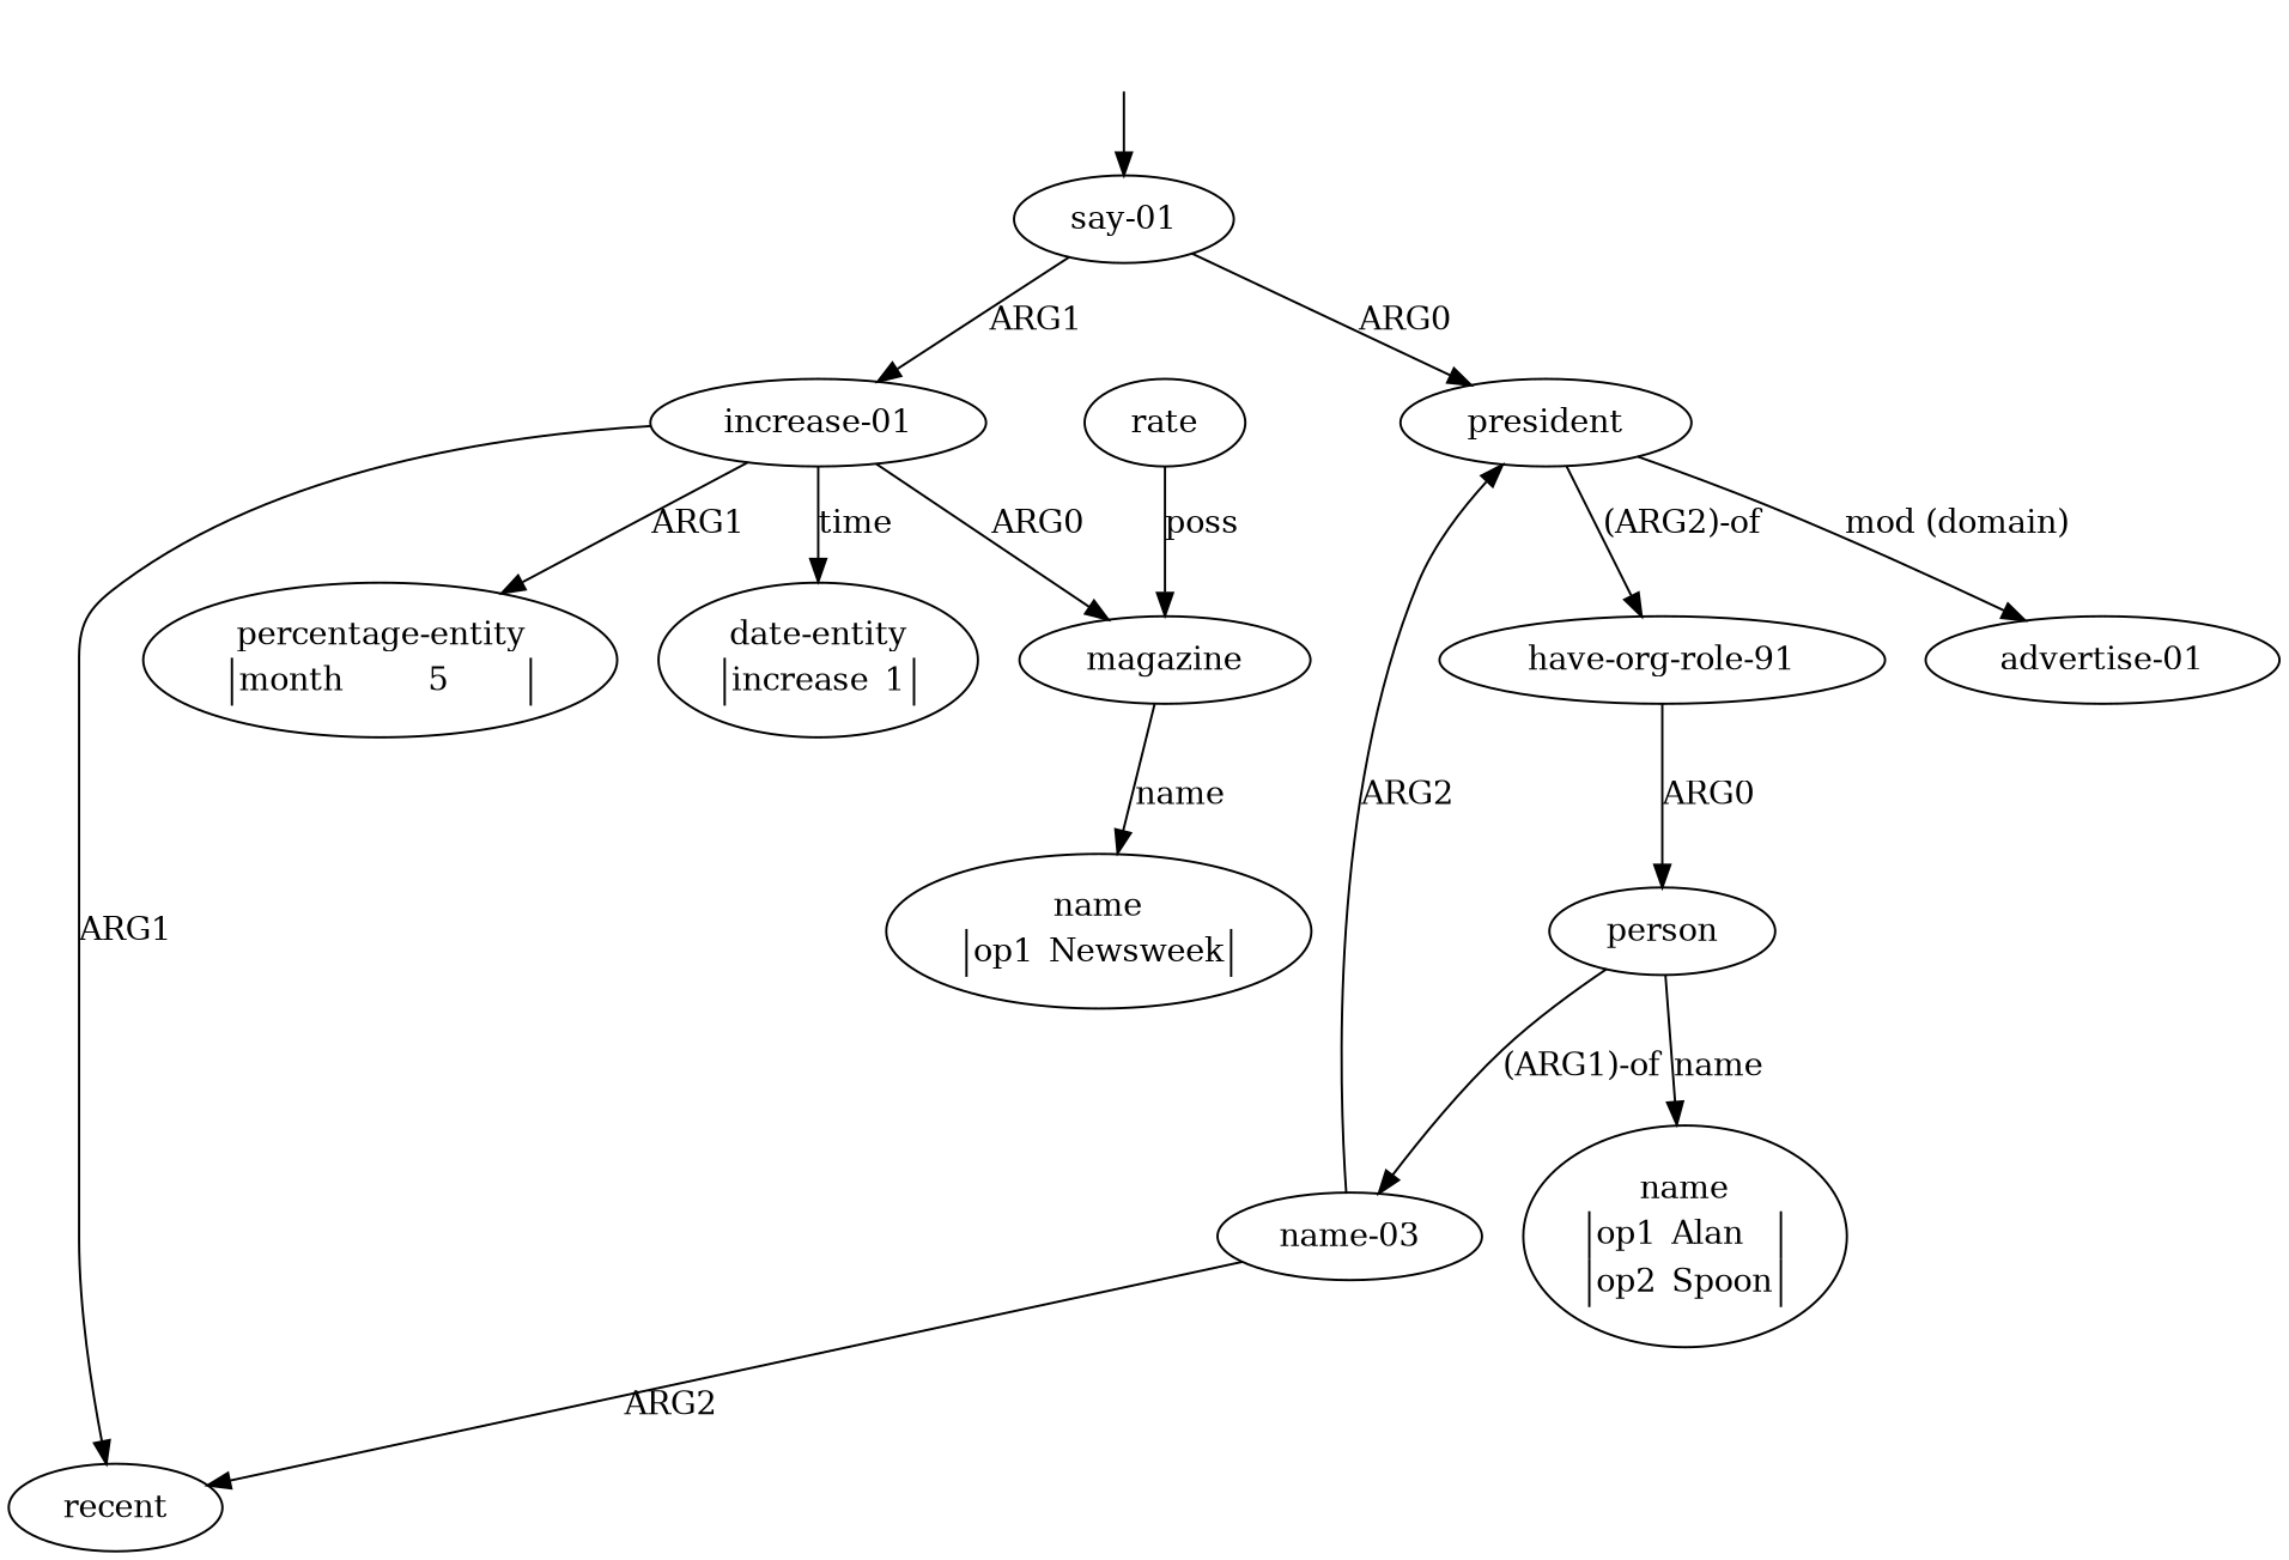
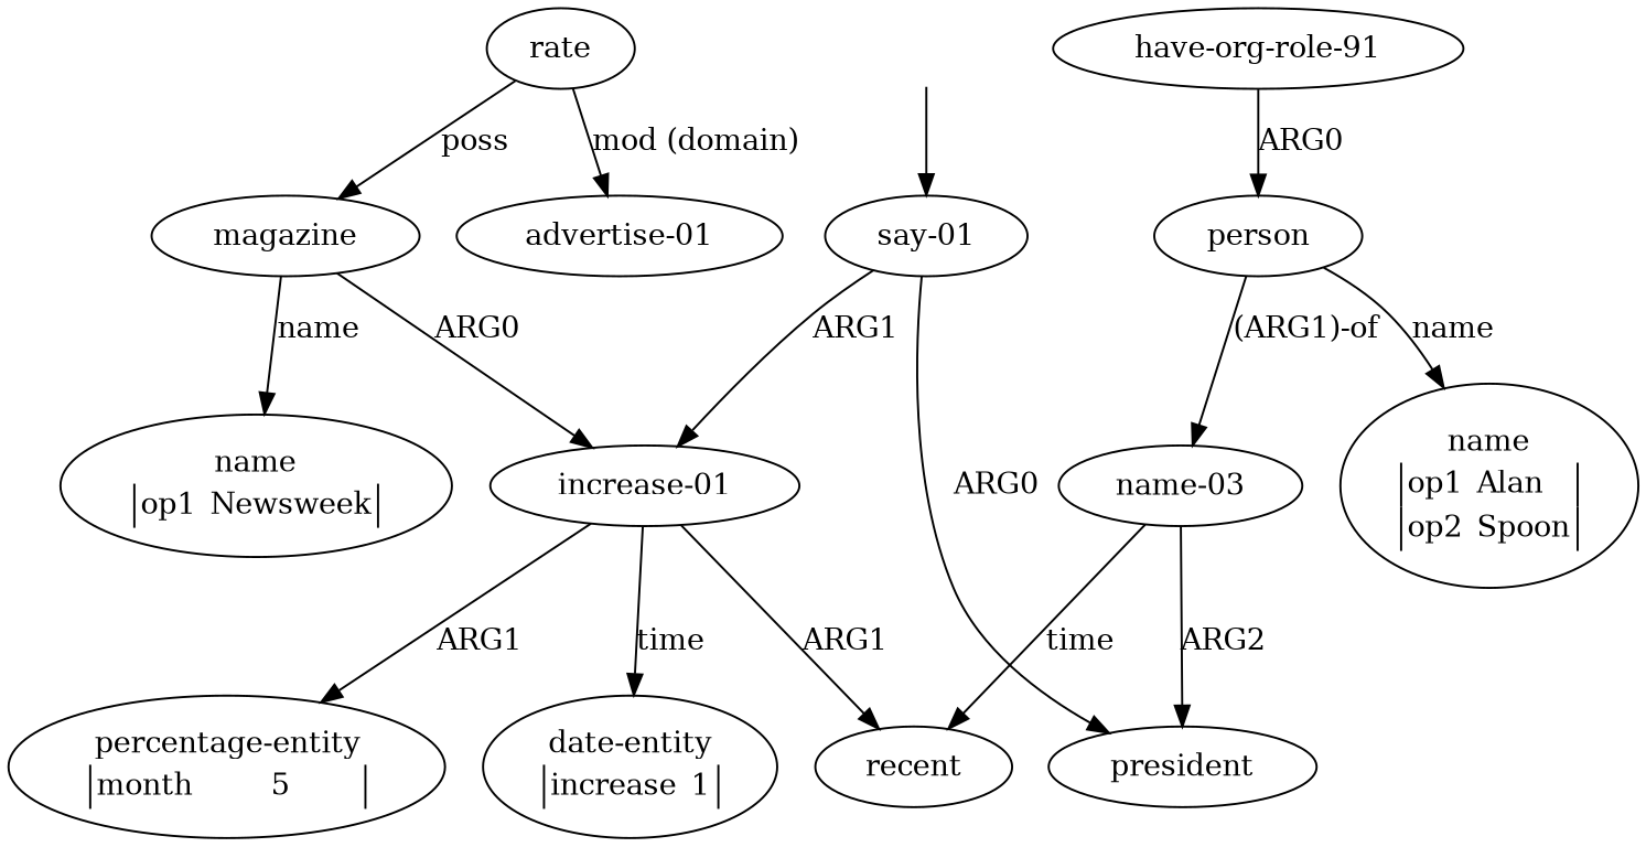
  digraph {
    top [style=invis]
    n2 [label=<<table align="center" border="0" cellspacing="0"><tr><td colspan="2">say-01</td></tr></table>>]
    n3 [label=<<table align="center" border="0" cellspacing="0"><tr><td colspan="2">increase-01</td></tr></table>>]
    n4 [label=<<table align="center" border="0" cellspacing="0"><tr><td colspan="2">president</td></tr></table>>]
    n5 [label=<<table align="center" border="0" cellspacing="0"><tr><td colspan="2">person</td></tr></table>>]
    n6 [label=<<table align="center" border="0" cellspacing="0"><tr><td colspan="2">name</td></tr><tr><td sides="l" border="1" align="left">op1</td><td sides="r" border="1" align="left">Alan</td></tr><tr><td sides="l" border="1" align="left">op2</td><td sides="r" border="1" align="left">Spoon</td></tr></table>>]
    n7 [label=<<table align="center" border="0" cellspacing="0"><tr><td colspan="2">name-03</td></tr></table>>]
    n8 [label=<<table align="center" border="0" cellspacing="0"><tr><td colspan="2">recent</td></tr></table>>]
    n9 [label=<<table align="center" border="0" cellspacing="0"><tr><td colspan="2">magazine</td></tr></table>>]
    n10 [label=<<table align="center" border="0" cellspacing="0"><tr><td colspan="2">percentage-entity</td></tr><tr><td sides="l" border="1" align="left">month</td><td sides="r" border="1" align="left">5</td></tr></table>>]
    n11 [label=<<table align="center" border="0" cellspacing="0"><tr><td colspan="2">date-entity</td></tr><tr><td sides="l" border="1" align="left">increase</td><td sides="r" border="1" align="left">1</td></tr></table>>]
    n12 [label=<<table align="center" border="0" cellspacing="0"><tr><td colspan="2">have-org-role-91</td></tr></table>>]
    n13 [label=<<table align="center" border="0" cellspacing="0"><tr><td colspan="2">name</td></tr><tr><td sides="l" border="1" align="left">op1</td><td sides="r" border="1" align="left">Newsweek</td></tr></table>>]
    n14 [label=<<table align="center" border="0" cellspacing="0"><tr><td colspan="2">rate</td></tr></table>>]
    n15 [label=<<table align="center" border="0" cellspacing="0"><tr><td colspan="2">advertise-01</td></tr></table>>]
    top -> n2
    n2 -> n3 [label=ARG1]
    n2 -> n4 [label=ARG0]
    n3 -> n8 [label=ARG1]
-   n3 -> n9 [label=ARG0]
+   n9 -> n3 [label=ARG0]
    n3 -> n10 [label=ARG1]
    n3 -> n11 [label=time]
-   n4 -> n12 [label="(ARG2)-of"]
    n5 -> n6 [label=name]
    n5 -> n7 [label="(ARG1)-of"]
    n7 -> n4 [label=ARG2]
-   n7 -> n8 [label=ARG2]
+   n7 -> n8 [label=time]
    n9 -> n13 [label=name]
    n12 -> n5 [label=ARG0]
    n14 -> n9 [label=poss]
-   n4 -> n15 [label="mod (domain)"]
+   n14 -> n15 [label="mod (domain)"]
  }
